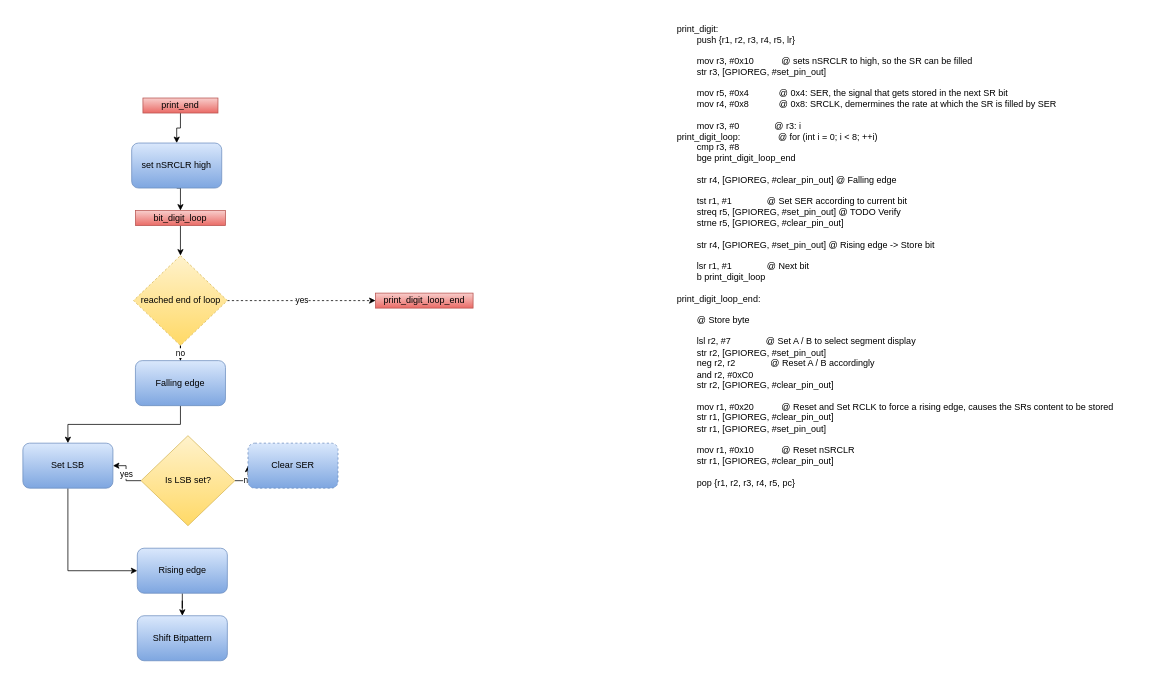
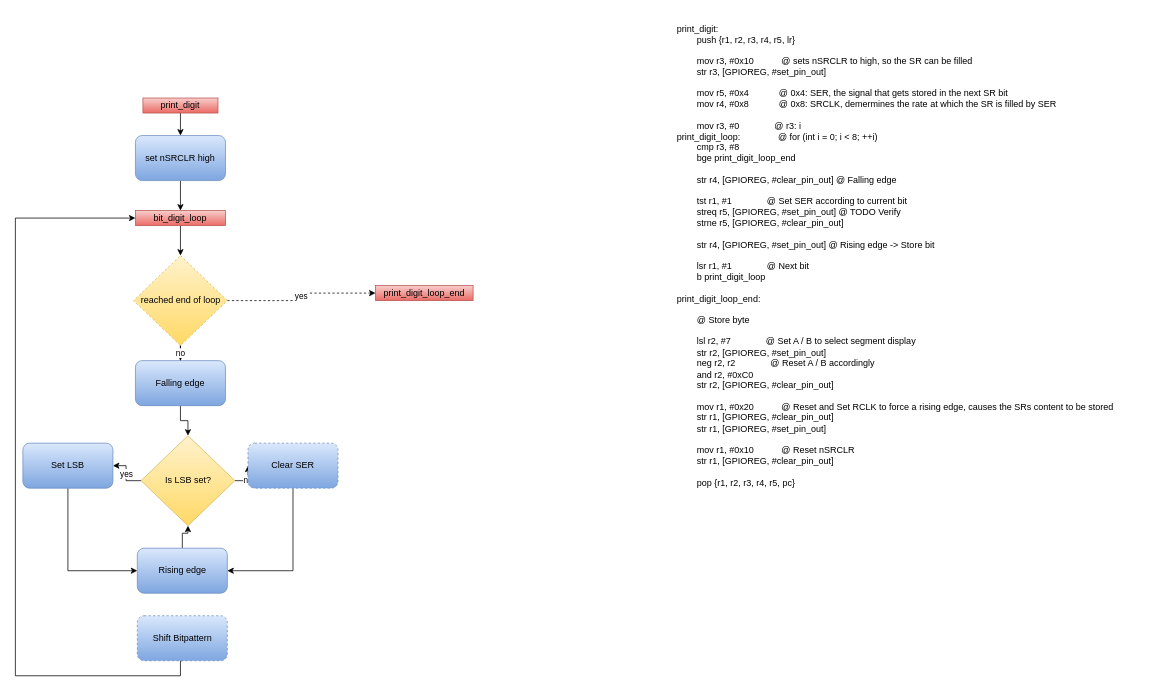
  <mxCell id="0" />
  <mxCell id="1" parent="0" />
  <mxCell id="2" value="&lt;div&gt;print_digit:&lt;/div&gt;&lt;div&gt;&amp;nbsp; &amp;nbsp; &amp;nbsp; &amp;nbsp; push {r1, r2, r3, r4, r5, lr}&lt;/div&gt;&lt;div&gt;&lt;br&gt;&lt;/div&gt;&lt;div&gt;&amp;nbsp; &amp;nbsp; &amp;nbsp; &amp;nbsp; mov r3, #0x10&amp;nbsp; &amp;nbsp; &amp;nbsp; &amp;nbsp; &amp;nbsp; &amp;nbsp;@ sets nSRCLR to high, so the SR can be filled&lt;/div&gt;&lt;div&gt;&amp;nbsp; &amp;nbsp; &amp;nbsp; &amp;nbsp; str r3, [GPIOREG, #set_pin_out]&lt;/div&gt;&lt;div&gt;&lt;br&gt;&lt;/div&gt;&lt;div&gt;&amp;nbsp; &amp;nbsp; &amp;nbsp; &amp;nbsp; mov r5, #0x4&amp;nbsp; &amp;nbsp; &amp;nbsp; &amp;nbsp; &amp;nbsp; &amp;nbsp; @ 0x4: SER, the signal that gets stored in the next SR bit&lt;/div&gt;&lt;div&gt;&amp;nbsp; &amp;nbsp; &amp;nbsp; &amp;nbsp; mov r4, #0x8&amp;nbsp; &amp;nbsp; &amp;nbsp; &amp;nbsp; &amp;nbsp; &amp;nbsp; @ 0x8: SRCLK, demermines the rate at which the SR is filled by SER&lt;/div&gt;&lt;div&gt;&lt;br&gt;&lt;/div&gt;&lt;div&gt;&amp;nbsp; &amp;nbsp; &amp;nbsp; &amp;nbsp; mov r3, #0&amp;nbsp; &amp;nbsp; &amp;nbsp; &amp;nbsp; &amp;nbsp; &amp;nbsp; &amp;nbsp; @ r3: i&lt;/div&gt;&lt;div&gt;print_digit_loop:&amp;nbsp; &amp;nbsp; &amp;nbsp; &amp;nbsp; &amp;nbsp; &amp;nbsp; &amp;nbsp; &amp;nbsp;@ for (int i = 0; i &amp;lt; 8; ++i)&lt;/div&gt;&lt;div&gt;&amp;nbsp; &amp;nbsp; &amp;nbsp; &amp;nbsp; cmp r3, #8&lt;/div&gt;&lt;div&gt;&amp;nbsp; &amp;nbsp; &amp;nbsp; &amp;nbsp; bge print_digit_loop_end&lt;/div&gt;&lt;div&gt;&lt;br&gt;&lt;/div&gt;&lt;div&gt;&amp;nbsp; &amp;nbsp; &amp;nbsp; &amp;nbsp; str r4, [GPIOREG, #clear_pin_out] @ Falling edge&lt;/div&gt;&lt;div&gt;&lt;br&gt;&lt;/div&gt;&lt;div&gt;&amp;nbsp; &amp;nbsp; &amp;nbsp; &amp;nbsp; tst r1, #1&amp;nbsp; &amp;nbsp; &amp;nbsp; &amp;nbsp; &amp;nbsp; &amp;nbsp; &amp;nbsp; @ Set SER according to current bit&lt;/div&gt;&lt;div&gt;&amp;nbsp; &amp;nbsp; &amp;nbsp; &amp;nbsp; streq r5, [GPIOREG, #set_pin_out] @ TODO Verify&lt;/div&gt;&lt;div&gt;&amp;nbsp; &amp;nbsp; &amp;nbsp; &amp;nbsp; strne r5, [GPIOREG, #clear_pin_out]&lt;/div&gt;&lt;div&gt;&lt;br&gt;&lt;/div&gt;&lt;div&gt;&amp;nbsp; &amp;nbsp; &amp;nbsp; &amp;nbsp; str r4, [GPIOREG, #set_pin_out] @ Rising edge -&amp;gt; Store bit&lt;/div&gt;&lt;div&gt;&lt;br&gt;&lt;/div&gt;&lt;div&gt;&amp;nbsp; &amp;nbsp; &amp;nbsp; &amp;nbsp; lsr r1, #1&amp;nbsp; &amp;nbsp; &amp;nbsp; &amp;nbsp; &amp;nbsp; &amp;nbsp; &amp;nbsp; @ Next bit&lt;/div&gt;&lt;div&gt;&amp;nbsp; &amp;nbsp; &amp;nbsp; &amp;nbsp; b print_digit_loop&lt;/div&gt;&lt;div&gt;&lt;br&gt;&lt;/div&gt;&lt;div&gt;print_digit_loop_end:&lt;/div&gt;&lt;div&gt;&lt;br&gt;&lt;/div&gt;&lt;div&gt;&amp;nbsp; &amp;nbsp; &amp;nbsp; &amp;nbsp; @ Store byte&lt;/div&gt;&lt;div&gt;&lt;br&gt;&lt;/div&gt;&lt;div&gt;&amp;nbsp; &amp;nbsp; &amp;nbsp; &amp;nbsp; lsl r2, #7&amp;nbsp; &amp;nbsp; &amp;nbsp; &amp;nbsp; &amp;nbsp; &amp;nbsp; &amp;nbsp; @ Set A / B to select segment display&lt;/div&gt;&lt;div&gt;&amp;nbsp; &amp;nbsp; &amp;nbsp; &amp;nbsp; str r2, [GPIOREG, #set_pin_out]&lt;/div&gt;&lt;div&gt;&amp;nbsp; &amp;nbsp; &amp;nbsp; &amp;nbsp; neg r2, r2&amp;nbsp; &amp;nbsp; &amp;nbsp; &amp;nbsp; &amp;nbsp; &amp;nbsp; &amp;nbsp; @ Reset A / B accordingly&lt;/div&gt;&lt;div&gt;&amp;nbsp; &amp;nbsp; &amp;nbsp; &amp;nbsp; and r2, #0xC0&lt;/div&gt;&lt;div&gt;&amp;nbsp; &amp;nbsp; &amp;nbsp; &amp;nbsp; str r2, [GPIOREG, #clear_pin_out]&lt;/div&gt;&lt;div&gt;&lt;br&gt;&lt;/div&gt;&lt;div&gt;&amp;nbsp; &amp;nbsp; &amp;nbsp; &amp;nbsp; mov r1, #0x20&amp;nbsp; &amp;nbsp; &amp;nbsp; &amp;nbsp; &amp;nbsp; &amp;nbsp;@ Reset and Set RCLK to force a rising edge, causes the SRs content to be stored&lt;/div&gt;&lt;div&gt;&amp;nbsp; &amp;nbsp; &amp;nbsp; &amp;nbsp; str r1, [GPIOREG, #clear_pin_out]&lt;/div&gt;&lt;div&gt;&amp;nbsp; &amp;nbsp; &amp;nbsp; &amp;nbsp; str r1, [GPIOREG, #set_pin_out]&lt;/div&gt;&lt;div&gt;&lt;br&gt;&lt;/div&gt;&lt;div&gt;&amp;nbsp; &amp;nbsp; &amp;nbsp; &amp;nbsp; mov r1, #0x10&amp;nbsp; &amp;nbsp; &amp;nbsp; &amp;nbsp; &amp;nbsp; &amp;nbsp;@ Reset nSRCLR&lt;/div&gt;&lt;div&gt;&amp;nbsp; &amp;nbsp; &amp;nbsp; &amp;nbsp; str r1, [GPIOREG, #clear_pin_out]&lt;/div&gt;&lt;div&gt;&lt;br&gt;&lt;/div&gt;&lt;div&gt;&amp;nbsp; &amp;nbsp; &amp;nbsp; &amp;nbsp; pop {r1, r2, r3, r4, r5, pc}&lt;/div&gt;" style="text;html=1;strokeColor=none;fillColor=none;align=left;verticalAlign=middle;whiteSpace=wrap;rounded=0;" parent="1" vertex="1"><mxGeometry x="900" y="20" width="640" height="640" as="geometry" /></mxCell>
  <mxCell id="3" style="edgeStyle=orthogonalEdgeStyle;rounded=0;orthogonalLoop=1;jettySize=auto;html=1;exitX=0.5;exitY=1;exitDx=0;exitDy=0;entryX=0.5;entryY=0;entryDx=0;entryDy=0;" parent="1" source="4" target="6" edge="1"><mxGeometry relative="1" as="geometry" /></mxCell>
- <mxCell id="4" value="print_end" style="text;html=1;strokeColor=#b85450;fillColor=#f8cecc;align=center;verticalAlign=middle;whiteSpace=wrap;rounded=0;gradientColor=#ea6b66;" parent="1" vertex="1"><mxGeometry x="190" y="130" width="100" height="20" as="geometry" /></mxCell>
+ <mxCell id="4" value="print_digit" style="text;html=1;strokeColor=#b85450;fillColor=#f8cecc;align=center;verticalAlign=middle;whiteSpace=wrap;rounded=0;gradientColor=#ea6b66;" parent="1" vertex="1"><mxGeometry x="190" y="130" width="100" height="20" as="geometry" /></mxCell>
  <mxCell id="5" style="edgeStyle=orthogonalEdgeStyle;rounded=0;orthogonalLoop=1;jettySize=auto;html=1;exitX=0.5;exitY=1;exitDx=0;exitDy=0;entryX=0.5;entryY=0;entryDx=0;entryDy=0;" parent="1" source="6" target="8" edge="1"><mxGeometry relative="1" as="geometry" /></mxCell>
- <mxCell id="6" value="set nSRCLR high" style="rounded=1;whiteSpace=wrap;html=1;gradientColor=#7ea6e0;fillColor=#dae8fc;strokeColor=#6c8ebf;" parent="1" vertex="1"><mxGeometry x="175" y="190" width="120" height="60" as="geometry" /></mxCell>
+ <mxCell id="6" value="set nSRCLR high" style="rounded=1;whiteSpace=wrap;html=1;gradientColor=#7ea6e0;fillColor=#dae8fc;strokeColor=#6c8ebf;" parent="1" vertex="1"><mxGeometry x="180" y="180" width="120" height="60" as="geometry" /></mxCell>
  <mxCell id="7" style="edgeStyle=orthogonalEdgeStyle;rounded=0;orthogonalLoop=1;jettySize=auto;html=1;exitX=0.5;exitY=1;exitDx=0;exitDy=0;entryX=0.5;entryY=0;entryDx=0;entryDy=0;" parent="1" source="8" target="11" edge="1"><mxGeometry relative="1" as="geometry" /></mxCell>
  <mxCell id="8" value="bit_digit_loop" style="text;html=1;strokeColor=#b85450;fillColor=#f8cecc;align=center;verticalAlign=middle;whiteSpace=wrap;rounded=0;gradientColor=#ea6b66;" parent="1" vertex="1"><mxGeometry x="180" y="280" width="120" height="20" as="geometry" /></mxCell>
  <mxCell id="9" value="yes" style="edgeStyle=orthogonalEdgeStyle;rounded=0;orthogonalLoop=1;jettySize=auto;html=1;exitX=1;exitY=0.5;exitDx=0;exitDy=0;entryX=0;entryY=0.5;entryDx=0;entryDy=0;dashed=1;" parent="1" source="11" target="12" edge="1"><mxGeometry relative="1" as="geometry" /></mxCell>
  <mxCell id="10" value="no" style="edgeStyle=orthogonalEdgeStyle;rounded=0;orthogonalLoop=1;jettySize=auto;html=1;exitX=0.5;exitY=1;exitDx=0;exitDy=0;" parent="1" source="11" target="17" edge="1"><mxGeometry relative="1" as="geometry" /></mxCell>
  <mxCell id="11" value="reached end of loop" style="rhombus;whiteSpace=wrap;html=1;gradientColor=#ffd966;fillColor=#fff2cc;strokeColor=#d6b656;dashed=1;" parent="1" vertex="1"><mxGeometry x="177.5" y="340" width="125" height="120" as="geometry" /></mxCell>
- <mxCell id="12" value="print_digit_loop_end" style="text;html=1;strokeColor=#b85450;fillColor=#f8cecc;align=center;verticalAlign=middle;whiteSpace=wrap;rounded=0;gradientColor=#ea6b66;" parent="1" vertex="1"><mxGeometry x="500" y="390" width="130" height="20" as="geometry" /></mxCell>
+ <mxCell id="12" value="print_digit_loop_end" style="text;html=1;strokeColor=#b85450;fillColor=#f8cecc;align=center;verticalAlign=middle;whiteSpace=wrap;rounded=0;gradientColor=#ea6b66;" parent="1" vertex="1"><mxGeometry x="500" y="380" width="130" height="20" as="geometry" /></mxCell>
  <mxCell id="13" value="no" style="edgeStyle=orthogonalEdgeStyle;rounded=0;orthogonalLoop=1;jettySize=auto;html=1;exitX=1;exitY=0.5;exitDx=0;exitDy=0;entryX=0;entryY=0.5;entryDx=0;entryDy=0;" parent="1" source="15" target="21" edge="1"><mxGeometry relative="1" as="geometry" /></mxCell>
  <mxCell id="14" value="yes" style="edgeStyle=orthogonalEdgeStyle;rounded=0;orthogonalLoop=1;jettySize=auto;html=1;entryX=1;entryY=0.5;entryDx=0;entryDy=0;" parent="1" source="15" target="19" edge="1"><mxGeometry relative="1" as="geometry" /></mxCell>
  <mxCell id="15" value="Is LSB set?" style="rhombus;whiteSpace=wrap;html=1;gradientColor=#ffd966;fillColor=#fff2cc;strokeColor=#d6b656;" parent="1" vertex="1"><mxGeometry x="187.5" y="580" width="125" height="120" as="geometry" /></mxCell>
- <mxCell id="16" style="edgeStyle=orthogonalEdgeStyle;rounded=0;orthogonalLoop=1;jettySize=auto;html=1;exitX=0.5;exitY=1;exitDx=0;exitDy=0;" parent="1" source="17" target="19" edge="1"><mxGeometry relative="1" as="geometry" /></mxCell>
+ <mxCell id="16" style="edgeStyle=orthogonalEdgeStyle;rounded=0;orthogonalLoop=1;jettySize=auto;html=1;exitX=0.5;exitY=1;exitDx=0;exitDy=0;entryX=0.5;entryY=0;entryDx=0;entryDy=0;" parent="1" source="17" target="15" edge="1"><mxGeometry relative="1" as="geometry" /></mxCell>
  <mxCell id="17" value="Falling edge" style="rounded=1;whiteSpace=wrap;html=1;gradientColor=#7ea6e0;fillColor=#dae8fc;strokeColor=#6c8ebf;" parent="1" vertex="1"><mxGeometry x="180" y="480" width="120" height="60" as="geometry" /></mxCell>
  <mxCell id="18" style="edgeStyle=orthogonalEdgeStyle;rounded=0;orthogonalLoop=1;jettySize=auto;html=1;exitX=0.5;exitY=1;exitDx=0;exitDy=0;entryX=0;entryY=0.5;entryDx=0;entryDy=0;" parent="1" source="19" target="24" edge="1"><mxGeometry relative="1" as="geometry" /></mxCell>
  <mxCell id="19" value="Set LSB" style="rounded=1;whiteSpace=wrap;html=1;gradientColor=#7ea6e0;fillColor=#dae8fc;strokeColor=#6c8ebf;" parent="1" vertex="1"><mxGeometry x="30" y="590" width="120" height="60" as="geometry" /></mxCell>
+ <mxCell id="20" style="edgeStyle=orthogonalEdgeStyle;rounded=0;orthogonalLoop=1;jettySize=auto;html=1;entryX=1;entryY=0.5;entryDx=0;entryDy=0;" parent="1" source="21" target="24" edge="1"><mxGeometry relative="1" as="geometry"><Array as="points"><mxPoint x="390" y="760" /></Array></mxGeometry></mxCell>
  <mxCell id="21" value="Clear SER" style="rounded=1;whiteSpace=wrap;html=1;gradientColor=#7ea6e0;fillColor=#dae8fc;strokeColor=#6c8ebf;dashed=1;" parent="1" vertex="1"><mxGeometry x="330" y="590" width="120" height="60" as="geometry" /></mxCell>
- <mxCell id="23" value="" style="edgeStyle=orthogonalEdgeStyle;rounded=0;orthogonalLoop=1;jettySize=auto;html=1;" edge="1" parent="1" source="24" target="25"><mxGeometry relative="1" as="geometry" /></mxCell>
+ <mxCell id="22" style="edgeStyle=orthogonalEdgeStyle;rounded=0;orthogonalLoop=1;jettySize=auto;html=1;entryX=0;entryY=0.5;entryDx=0;entryDy=0;exitX=0.5;exitY=1;exitDx=0;exitDy=0;" parent="1" source="25" target="8" edge="1"><mxGeometry relative="1" as="geometry"><Array as="points"><mxPoint x="240" y="900" /><mxPoint x="20" y="900" /><mxPoint x="20" y="290" /></Array><mxPoint x="240" y="860" as="sourcePoint" /></mxGeometry></mxCell>
+ <mxCell id="23" value="" style="edgeStyle=orthogonalEdgeStyle;rounded=0;orthogonalLoop=1;jettySize=auto;html=1;" edge="1" parent="1" source="24" target="15"><mxGeometry relative="1" as="geometry" /></mxCell>
  <mxCell id="24" value="Rising edge" style="rounded=1;whiteSpace=wrap;html=1;gradientColor=#7ea6e0;fillColor=#dae8fc;strokeColor=#6c8ebf;" parent="1" vertex="1"><mxGeometry x="182.5" y="730" width="120" height="60" as="geometry" /></mxCell>
- <mxCell id="25" value="Shift Bitpattern" style="rounded=1;whiteSpace=wrap;html=1;fillColor=#dae8fc;strokeColor=#6c8ebf;gradientColor=#7ea6e0;" vertex="1" parent="1"><mxGeometry x="182.5" y="820" width="120" height="60" as="geometry" /></mxCell>
+ <mxCell id="25" value="Shift Bitpattern" style="rounded=1;whiteSpace=wrap;html=1;fillColor=#dae8fc;strokeColor=#6c8ebf;gradientColor=#7ea6e0;dashed=1;" vertex="1" parent="1"><mxGeometry x="182.5" y="820" width="120" height="60" as="geometry" /></mxCell>
